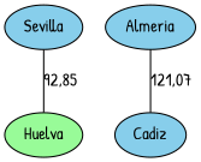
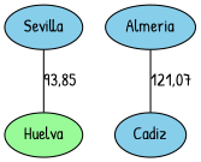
  strict graph {
    fontname="Patrick Hand"
    node [fillcolor=skyblue fontname="Patrick Hand" style=filled]
    edge [fontname="Patrick Hand" style=solid]
    n1 [fillcolor=palegreen label=Huelva]
    n2 [label=Sevilla]
    n3 [label=Cadiz]
    n4 [label=Almeria]
-   n2 -- n1 [label="92,85"]
+   n2 -- n1 [label="93,85"]
    n4 -- n3 [label="121,07"]
  }
